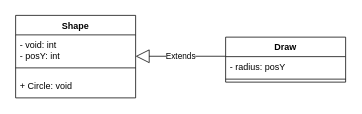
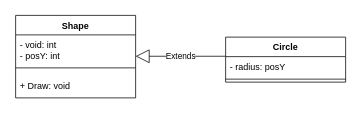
  <mxCell id="0" />
  <mxCell id="1" parent="0" />
  <mxCell id="2" value="Shape" style="swimlane;fontStyle=1;align=center;verticalAlign=top;childLayout=stackLayout;horizontal=1;startSize=26;horizontalStack=0;resizeParent=1;resizeParentMax=0;resizeLast=0;collapsible=1;marginBottom=0;" vertex="1" parent="1"><mxGeometry x="20" y="20" width="160" height="110" as="geometry" /></mxCell>
  <mxCell id="3" value="- void: int&#10;- posY: int" style="text;strokeColor=none;fillColor=none;align=left;verticalAlign=top;spacingLeft=4;spacingRight=4;overflow=hidden;rotatable=0;points=[[0,0.5],[1,0.5]];portConstraint=eastwest;" vertex="1" parent="2"><mxGeometry y="26" width="160" height="34" as="geometry" /></mxCell>
  <mxCell id="4" value="" style="line;strokeWidth=1;fillColor=none;align=left;verticalAlign=middle;spacingTop=-1;spacingLeft=3;spacingRight=3;rotatable=0;labelPosition=right;points=[];portConstraint=eastwest;strokeColor=inherit;" vertex="1" parent="2"><mxGeometry y="60" width="160" height="20" as="geometry" /></mxCell>
- <mxCell id="5" value="+ Circle: void" style="text;strokeColor=none;fillColor=none;align=left;verticalAlign=top;spacingLeft=4;spacingRight=4;overflow=hidden;rotatable=0;points=[[0,0.5],[1,0.5]];portConstraint=eastwest;" vertex="1" parent="2"><mxGeometry y="80" width="160" height="30" as="geometry" /></mxCell>
- <mxCell id="6" value="Draw" style="swimlane;fontStyle=1;align=center;verticalAlign=top;childLayout=stackLayout;horizontal=1;startSize=26;horizontalStack=0;resizeParent=1;resizeParentMax=0;resizeLast=0;collapsible=1;marginBottom=0;" vertex="1" parent="1"><mxGeometry x="300" y="49" width="160" height="60" as="geometry" /></mxCell>
+ <mxCell id="5" value="+ Draw: void" style="text;strokeColor=none;fillColor=none;align=left;verticalAlign=top;spacingLeft=4;spacingRight=4;overflow=hidden;rotatable=0;points=[[0,0.5],[1,0.5]];portConstraint=eastwest;" vertex="1" parent="2"><mxGeometry y="80" width="160" height="30" as="geometry" /></mxCell>
+ <mxCell id="6" value="Circle" style="swimlane;fontStyle=1;align=center;verticalAlign=top;childLayout=stackLayout;horizontal=1;startSize=26;horizontalStack=0;resizeParent=1;resizeParentMax=0;resizeLast=0;collapsible=1;marginBottom=0;" vertex="1" parent="1"><mxGeometry x="300" y="49" width="160" height="60" as="geometry" /></mxCell>
  <mxCell id="7" value="- radius: posY" style="text;strokeColor=none;fillColor=none;align=left;verticalAlign=top;spacingLeft=4;spacingRight=4;overflow=hidden;rotatable=0;points=[[0,0.5],[1,0.5]];portConstraint=eastwest;" vertex="1" parent="6"><mxGeometry y="26" width="160" height="26" as="geometry" /></mxCell>
  <mxCell id="8" value="" style="line;strokeWidth=1;fillColor=none;align=left;verticalAlign=middle;spacingTop=-1;spacingLeft=3;spacingRight=3;rotatable=0;labelPosition=right;points=[];portConstraint=eastwest;strokeColor=inherit;" vertex="1" parent="6"><mxGeometry y="52" width="160" height="8" as="geometry" /></mxCell>
  <mxCell id="9" value="Extends" style="endArrow=block;endSize=16;endFill=0;html=1;rounded=0;" edge="1" parent="1"><mxGeometry width="160" relative="1" as="geometry"><mxPoint x="300" y="74.5" as="sourcePoint" /><mxPoint x="180" y="74.5" as="targetPoint" /></mxGeometry></mxCell>
